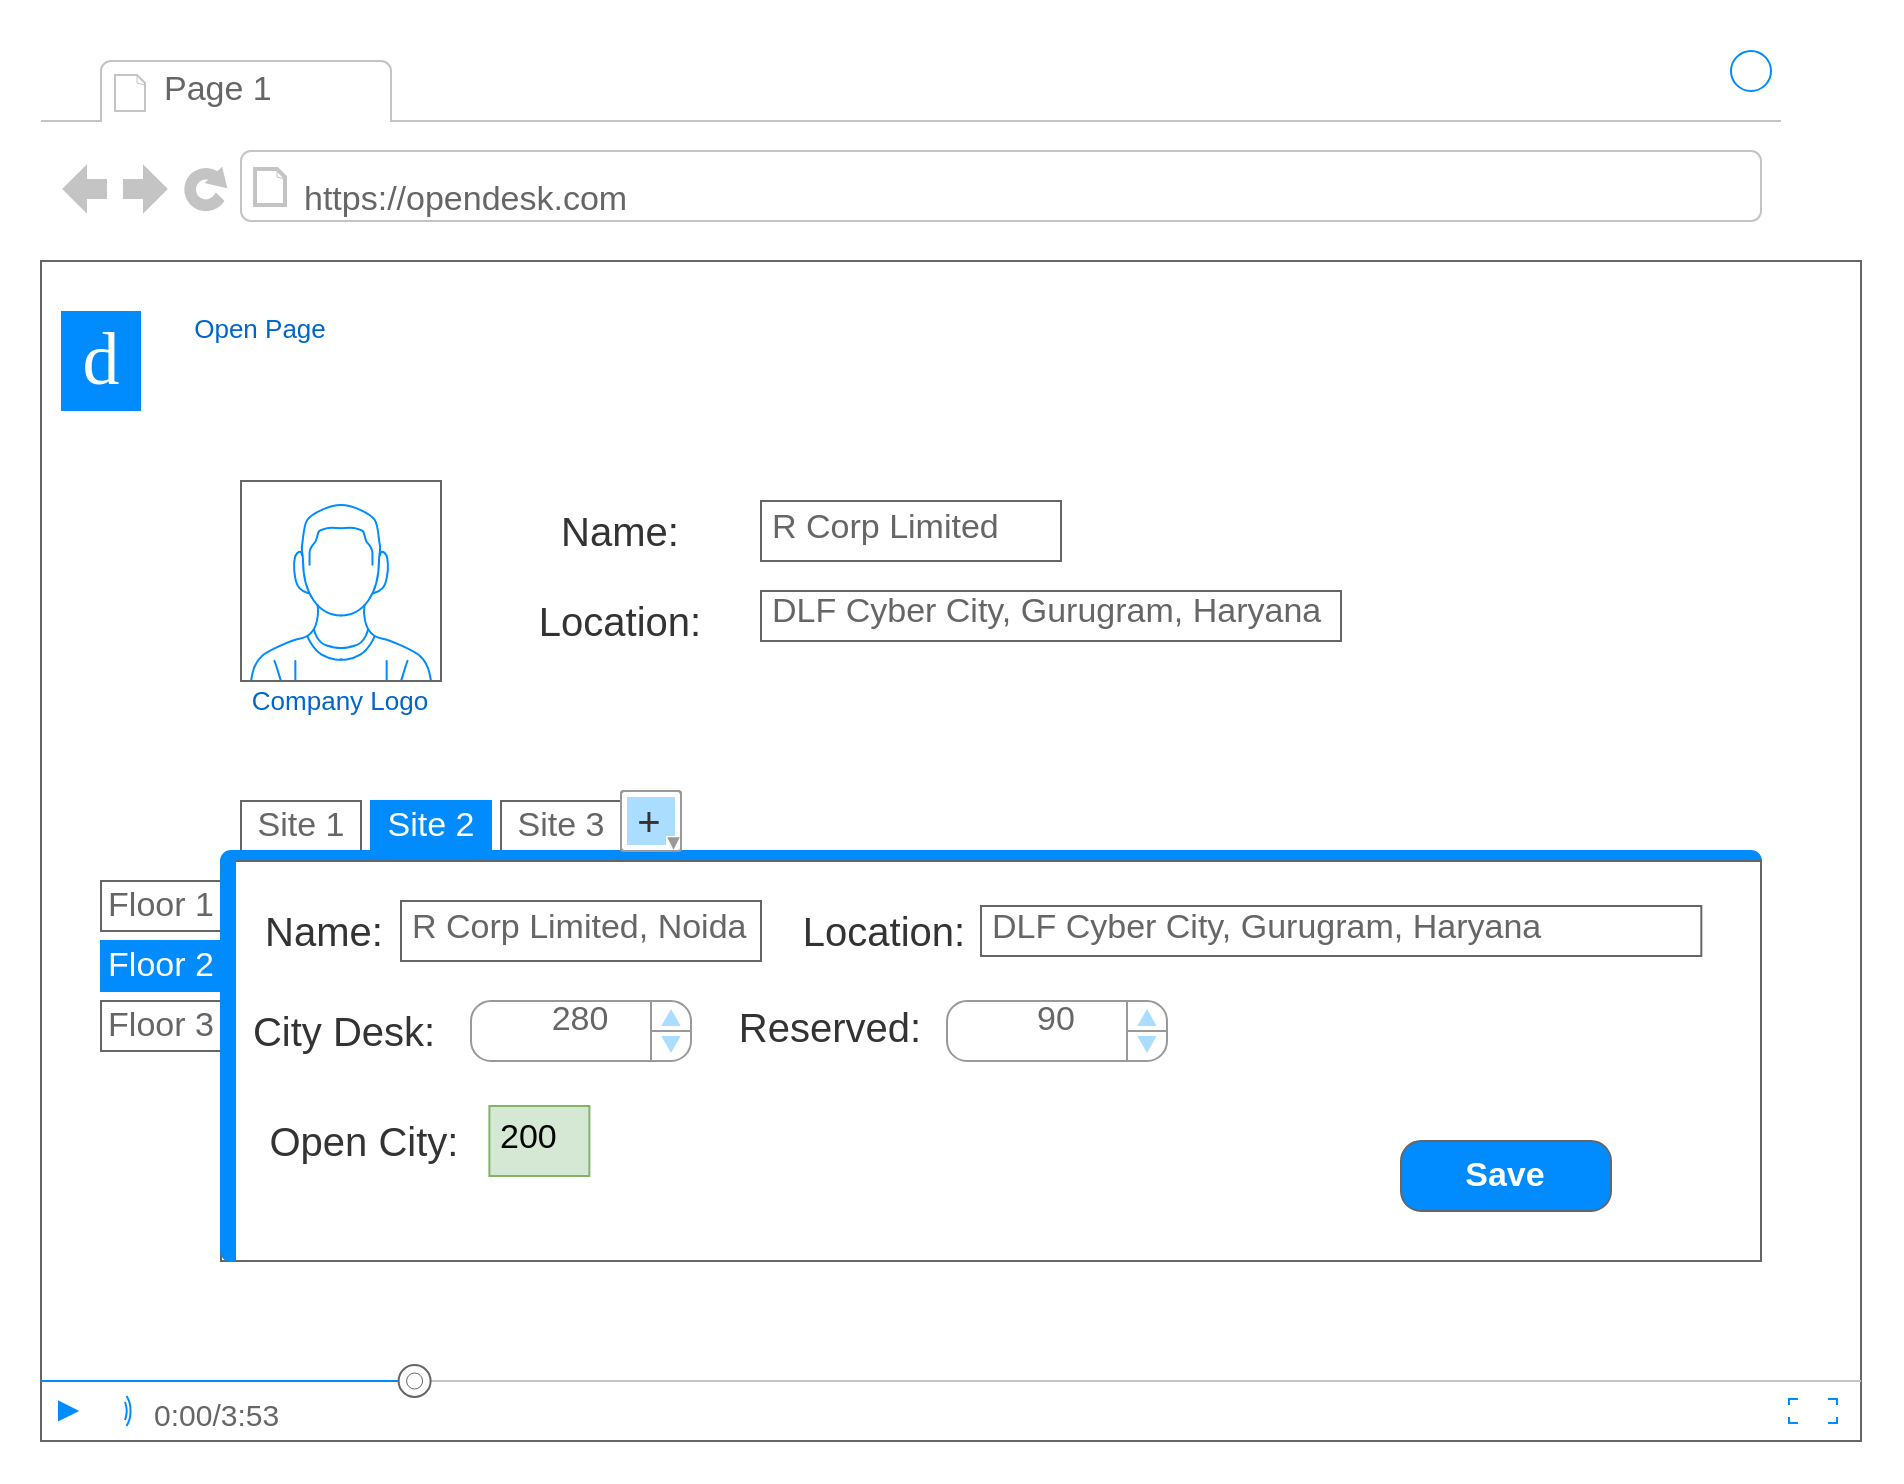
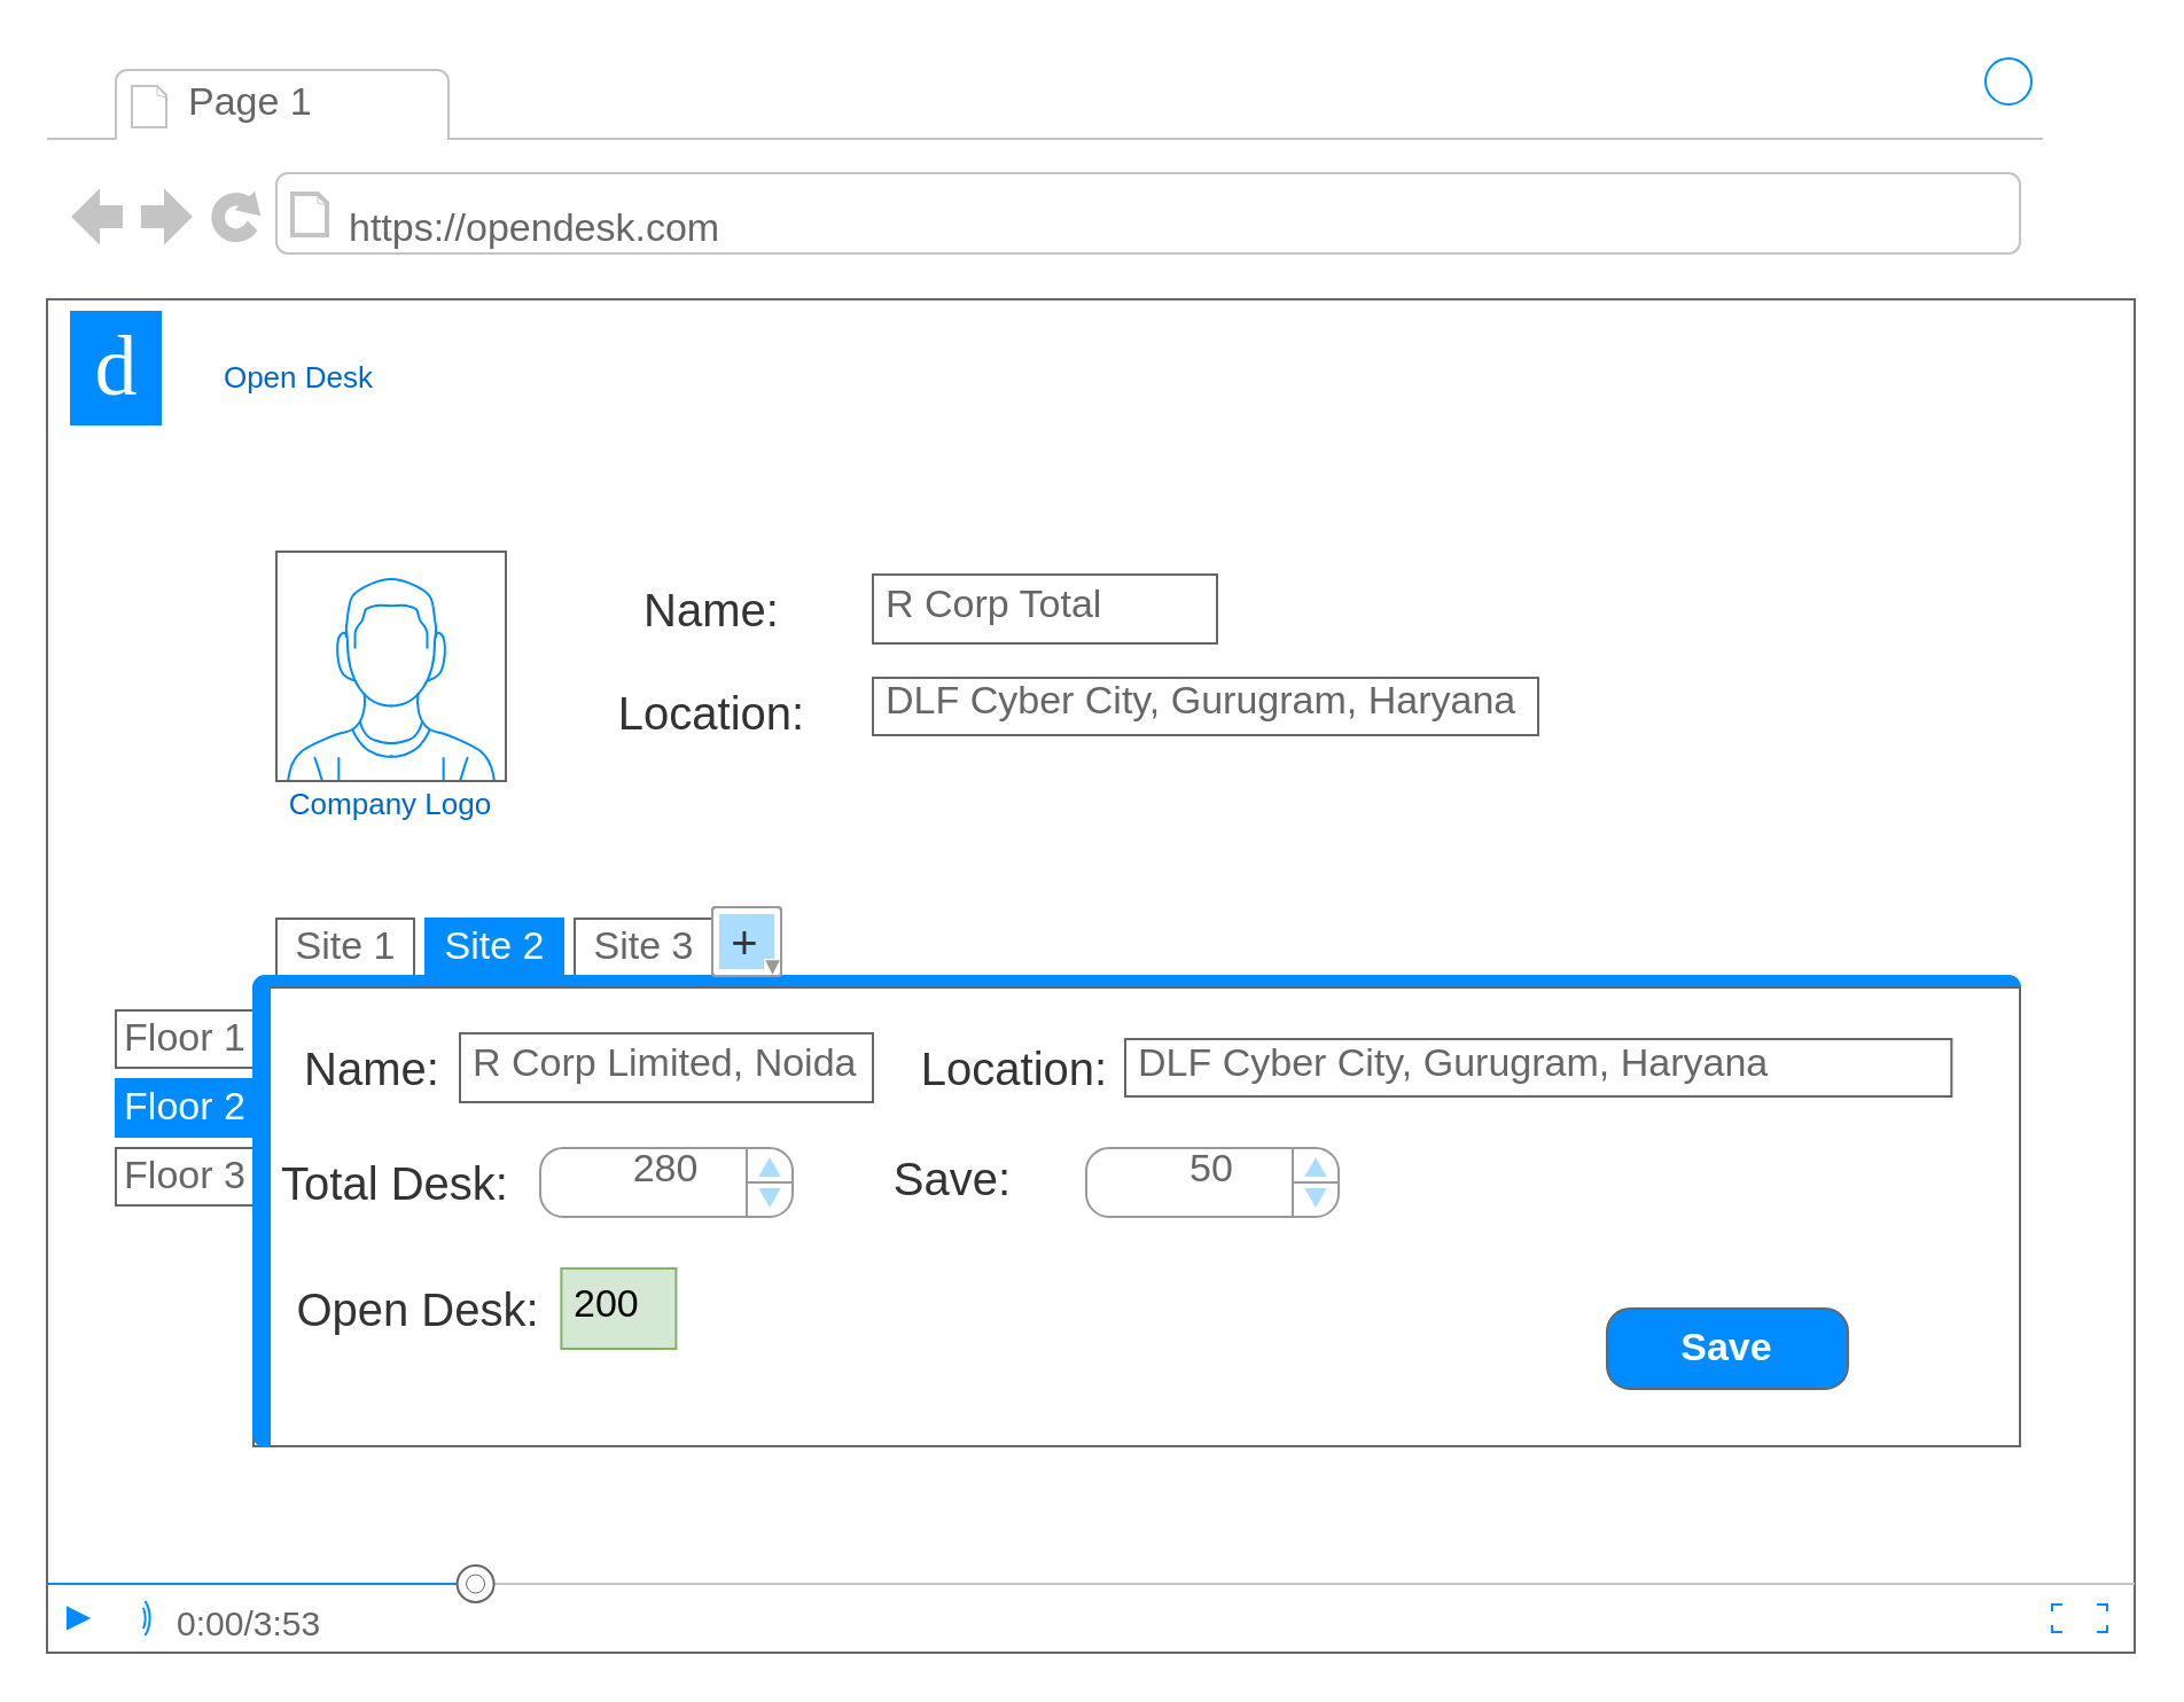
  <mxCell id="0" />
  <mxCell id="1" parent="0" />
  <mxCell id="2" value="" style="strokeWidth=1;shadow=0;dashed=0;align=center;html=1;shape=mxgraph.mockup.containers.browserWindow;rSize=0;strokeColor2=#008cff;strokeColor3=#c4c4c4;mainText=,;recursiveResize=0;strokeColor=#FFFFFF;fontColor=#FFFFFF;" parent="1" vertex="1"><mxGeometry x="20" y="20" width="870" height="700" as="geometry" /></mxCell>
  <mxCell id="3" value="Page 1" style="strokeWidth=1;shadow=0;dashed=0;align=center;html=1;shape=mxgraph.mockup.containers.anchor;fontSize=17;fontColor=#666666;align=left;" parent="2" vertex="1"><mxGeometry x="60" y="12" width="110" height="26" as="geometry" /></mxCell>
  <mxCell id="4" value="https://opendesk.com" style="strokeWidth=1;shadow=0;dashed=0;align=center;html=1;shape=mxgraph.mockup.containers.anchor;rSize=0;fontSize=17;fontColor=#666666;align=left;" parent="2" vertex="1"><mxGeometry x="130" y="60" width="370" height="40" as="geometry" /></mxCell>
  <mxCell id="5" value="" style="verticalLabelPosition=bottom;shadow=0;dashed=0;align=center;html=1;verticalAlign=top;strokeWidth=1;shape=mxgraph.mockup.containers.videoPlayer;strokeColor=#666666;strokeColor2=#008cff;strokeColor3=#c4c4c4;textColor=#666666;fillColor2=#008cff;barHeight=30;barPos=20;" parent="2" vertex="1"><mxGeometry y="110" width="910" height="590" as="geometry" /></mxCell>
- <mxCell id="6" value="Open Page" style="text;html=1;strokeColor=none;fillColor=none;align=center;verticalAlign=middle;whiteSpace=wrap;rounded=0;fontSize=13;fontColor=#0066CC;" parent="2" vertex="1"><mxGeometry x="60" y="133.5" width="100" height="20" as="geometry" /></mxCell>
- <mxCell id="7" value="d" style="text;html=1;align=center;verticalAlign=middle;resizable=0;points=[];autosize=1;fontSize=37;fontFamily=Tahoma;fillColor=#008CFF;fontColor=#FFFFFF;" parent="2" vertex="1"><mxGeometry x="10" y="135" width="40" height="50" as="geometry" /></mxCell>
+ <mxCell id="6" value="Open Desk" style="text;html=1;strokeColor=none;fillColor=none;align=center;verticalAlign=middle;whiteSpace=wrap;rounded=0;fontSize=13;fontColor=#0066CC;" parent="2" vertex="1"><mxGeometry x="60" y="133.5" width="100" height="20" as="geometry" /></mxCell>
+ <mxCell id="7" value="d" style="text;html=1;align=center;verticalAlign=middle;resizable=0;points=[];autosize=1;fontSize=37;fontFamily=Tahoma;fillColor=#008CFF;fontColor=#FFFFFF;" parent="2" vertex="1"><mxGeometry x="10" y="115" width="40" height="50" as="geometry" /></mxCell>
  <mxCell id="8" value="" style="verticalLabelPosition=bottom;shadow=0;dashed=0;align=center;html=1;verticalAlign=top;strokeWidth=1;shape=mxgraph.mockup.containers.userMale;strokeColor=#666666;strokeColor2=#008cff;" parent="2" vertex="1"><mxGeometry x="100" y="220" width="100" height="100" as="geometry" /></mxCell>
  <mxCell id="9" value="Company Logo" style="text;html=1;strokeColor=none;fillColor=none;align=center;verticalAlign=middle;whiteSpace=wrap;rounded=0;fontSize=13;fontColor=#0066CC;" parent="2" vertex="1"><mxGeometry x="100" y="320" width="100" height="20" as="geometry" /></mxCell>
- <mxCell id="10" value="R Corp Limited" style="strokeWidth=1;shadow=0;dashed=0;align=center;html=1;shape=mxgraph.mockup.text.textBox;fontColor=#666666;align=left;fontSize=17;spacingLeft=4;spacingTop=-3;strokeColor=#666666;mainText=" parent="2" vertex="1"><mxGeometry x="360" y="230" width="150" height="30" as="geometry" /></mxCell>
+ <mxCell id="10" value="R Corp Total" style="strokeWidth=1;shadow=0;dashed=0;align=center;html=1;shape=mxgraph.mockup.text.textBox;fontColor=#666666;align=left;fontSize=17;spacingLeft=4;spacingTop=-3;strokeColor=#666666;mainText=" parent="2" vertex="1"><mxGeometry x="360" y="230" width="150" height="30" as="geometry" /></mxCell>
  <mxCell id="11" value="&lt;font style=&quot;font-size: 20px&quot; color=&quot;#333333&quot;&gt;Name:&lt;/font&gt;" style="text;html=1;strokeColor=none;fillColor=none;align=center;verticalAlign=middle;whiteSpace=wrap;rounded=0;fontSize=13;fontColor=#0066CC;" parent="2" vertex="1"><mxGeometry x="240" y="235" width="100" height="20" as="geometry" /></mxCell>
  <mxCell id="12" value="&lt;font style=&quot;font-size: 20px&quot; color=&quot;#333333&quot;&gt;Location:&lt;/font&gt;" style="text;html=1;strokeColor=none;fillColor=none;align=center;verticalAlign=middle;whiteSpace=wrap;rounded=0;fontSize=13;fontColor=#0066CC;" parent="2" vertex="1"><mxGeometry x="240" y="280" width="100" height="20" as="geometry" /></mxCell>
  <mxCell id="13" value="DLF Cyber City, Gurugram, Haryana&amp;nbsp;" style="strokeWidth=1;shadow=0;dashed=0;align=center;html=1;shape=mxgraph.mockup.text.textBox;fontColor=#666666;align=left;fontSize=17;spacingLeft=4;spacingTop=-3;strokeColor=#666666;mainText=" parent="2" vertex="1"><mxGeometry x="360" y="275" width="290" height="25" as="geometry" /></mxCell>
  <mxCell id="14" value="" style="strokeWidth=1;shadow=0;dashed=0;align=center;html=1;shape=mxgraph.mockup.containers.marginRect2;rectMarginTop=32;strokeColor=#666666;gradientColor=none;" parent="2" vertex="1"><mxGeometry x="90" y="380" width="770" height="230" as="geometry" /></mxCell>
  <mxCell id="15" value="Site 1" style="strokeColor=inherit;fillColor=inherit;gradientColor=inherit;strokeWidth=1;shadow=0;dashed=0;align=center;html=1;shape=mxgraph.mockup.containers.rrect;rSize=0;fontSize=17;fontColor=#666666;gradientColor=none;" parent="14" vertex="1"><mxGeometry width="60" height="25" relative="1" as="geometry"><mxPoint x="10" as="offset" /></mxGeometry></mxCell>
  <mxCell id="16" value="Site 2" style="strokeWidth=1;shadow=0;dashed=0;align=center;html=1;shape=mxgraph.mockup.containers.rrect;rSize=0;fontSize=17;fontColor=#ffffff;strokeColor=#008cff;fillColor=#008cff;" parent="14" vertex="1"><mxGeometry width="60" height="25" relative="1" as="geometry"><mxPoint x="75" as="offset" /></mxGeometry></mxCell>
  <mxCell id="17" value="Site 3" style="strokeColor=inherit;fillColor=inherit;gradientColor=inherit;strokeWidth=1;shadow=0;dashed=0;align=center;html=1;shape=mxgraph.mockup.containers.rrect;rSize=0;fontSize=17;fontColor=#666666;gradientColor=none;" parent="14" vertex="1"><mxGeometry width="60" height="25" relative="1" as="geometry"><mxPoint x="140" as="offset" /></mxGeometry></mxCell>
  <mxCell id="18" value="" style="strokeWidth=1;shadow=0;dashed=0;align=center;html=1;shape=mxgraph.mockup.containers.topButton;rSize=5;strokeColor=#008cff;fillColor=#008cff;gradientColor=none;resizeWidth=1;movable=0;deletable=1;" parent="14" vertex="1"><mxGeometry width="770" height="7" relative="1" as="geometry"><mxPoint y="25" as="offset" /></mxGeometry></mxCell>
  <mxCell id="19" value="" style="strokeWidth=1;shadow=0;dashed=0;align=center;html=1;shape=mxgraph.mockup.containers.marginRect2;rectMarginLeft=67;strokeColor=#666666;gradientColor=none;" parent="14" vertex="1"><mxGeometry x="-60" y="30" width="830" height="200" as="geometry" /></mxCell>
  <mxCell id="20" value="Floor 1" style="strokeColor=inherit;fillColor=inherit;gradientColor=inherit;strokeWidth=1;shadow=0;dashed=0;align=center;html=1;shape=mxgraph.mockup.containers.rrect;rSize=0;fontSize=17;fontColor=#666666;" parent="19" vertex="1"><mxGeometry width="60" height="25" relative="1" as="geometry"><mxPoint y="10" as="offset" /></mxGeometry></mxCell>
  <mxCell id="21" value="Floor 2" style="strokeWidth=1;shadow=0;dashed=0;align=center;html=1;shape=mxgraph.mockup.containers.rrect;rSize=0;fontSize=17;fontColor=#ffffff;strokeColor=#008cff;fillColor=#008cff;" parent="19" vertex="1"><mxGeometry width="60" height="25" relative="1" as="geometry"><mxPoint y="40" as="offset" /></mxGeometry></mxCell>
  <mxCell id="22" value="Floor 3" style="strokeColor=inherit;fillColor=inherit;gradientColor=inherit;strokeWidth=1;shadow=0;dashed=0;align=center;html=1;shape=mxgraph.mockup.containers.rrect;rSize=0;fontSize=17;fontColor=#666666;" parent="19" vertex="1"><mxGeometry width="60" height="25" relative="1" as="geometry"><mxPoint y="70" as="offset" /></mxGeometry></mxCell>
  <mxCell id="23" value="" style="strokeWidth=1;shadow=0;dashed=0;align=center;html=1;shape=mxgraph.mockup.containers.leftButton;rSize=5;strokeColor=#008cff;fillColor=#008cff;resizeHeight=1;movable=0;deletable=0;" parent="19" vertex="1"><mxGeometry width="7" height="200" relative="1" as="geometry"><mxPoint x="60" as="offset" /></mxGeometry></mxCell>
- <mxCell id="24" value="&lt;font color=&quot;#333333&quot;&gt;&lt;span style=&quot;font-size: 20px&quot;&gt;Open City:&lt;/span&gt;&lt;/font&gt;" style="text;html=1;strokeColor=none;fillColor=none;align=center;verticalAlign=middle;whiteSpace=wrap;rounded=0;fontSize=13;fontColor=#0066CC;" parent="19" vertex="1"><mxGeometry x="69.999" y="130" width="124.194" height="20" as="geometry" /></mxCell>
+ <mxCell id="24" value="&lt;font color=&quot;#333333&quot;&gt;&lt;span style=&quot;font-size: 20px&quot;&gt;Open Desk:&lt;/span&gt;&lt;/font&gt;" style="text;html=1;strokeColor=none;fillColor=none;align=center;verticalAlign=middle;whiteSpace=wrap;rounded=0;fontSize=13;fontColor=#0066CC;" parent="19" vertex="1"><mxGeometry x="69.999" y="130" width="124.194" height="20" as="geometry" /></mxCell>
  <mxCell id="25" value="200" style="strokeWidth=1;shadow=0;dashed=0;align=center;html=1;shape=mxgraph.mockup.text.textBox;align=left;fontSize=17;spacingLeft=4;spacingTop=-3;strokeColor=#82b366;mainText=;fillColor=#d5e8d4;" parent="19" vertex="1"><mxGeometry x="194.19" y="122.5" width="50" height="35" as="geometry" /></mxCell>
  <mxCell id="26" value="Save" style="strokeWidth=1;shadow=0;dashed=0;align=center;html=1;shape=mxgraph.mockup.buttons.button;strokeColor=#666666;fontColor=#ffffff;mainText=;buttonStyle=round;fontSize=17;fontStyle=1;fillColor=#008cff;whiteSpace=wrap;" parent="19" vertex="1"><mxGeometry x="650" y="140" width="105" height="35" as="geometry" /></mxCell>
  <mxCell id="27" value="" style="verticalLabelPosition=bottom;shadow=0;dashed=0;align=center;html=1;verticalAlign=top;strokeWidth=1;shape=mxgraph.mockup.forms.colorPicker;chosenColor=#aaddff;" parent="2" vertex="1"><mxGeometry x="290" y="375" width="30" height="30" as="geometry" /></mxCell>
  <mxCell id="28" value="&lt;font color=&quot;#333333&quot;&gt;&lt;span style=&quot;font-size: 20px&quot;&gt;+&lt;/span&gt;&lt;/font&gt;" style="text;html=1;strokeColor=none;fillColor=none;align=center;verticalAlign=middle;whiteSpace=wrap;rounded=0;fontSize=13;fontColor=#0066CC;" parent="2" vertex="1"><mxGeometry x="291.45" y="378" width="27.1" height="24" as="geometry" /></mxCell>
  <mxCell id="29" value="R Corp Limited, Noida" style="strokeWidth=1;shadow=0;dashed=0;align=center;html=1;shape=mxgraph.mockup.text.textBox;fontColor=#666666;align=left;fontSize=17;spacingLeft=4;spacingTop=-3;strokeColor=#666666;mainText=" parent="1" vertex="1"><mxGeometry x="200" y="450" width="180" height="30" as="geometry" /></mxCell>
  <mxCell id="30" value="&lt;font style=&quot;font-size: 20px&quot; color=&quot;#333333&quot;&gt;Name:&lt;/font&gt;" style="text;html=1;strokeColor=none;fillColor=none;align=center;verticalAlign=middle;whiteSpace=wrap;rounded=0;fontSize=13;fontColor=#0066CC;" parent="1" vertex="1"><mxGeometry x="99.999" y="455" width="124.194" height="20" as="geometry" /></mxCell>
  <mxCell id="31" value="&lt;font style=&quot;font-size: 20px&quot; color=&quot;#333333&quot;&gt;Location:&lt;/font&gt;" style="text;html=1;strokeColor=none;fillColor=none;align=center;verticalAlign=middle;whiteSpace=wrap;rounded=0;fontSize=13;fontColor=#0066CC;" parent="1" vertex="1"><mxGeometry x="379.997" y="455" width="124.194" height="20" as="geometry" /></mxCell>
  <mxCell id="32" value="DLF Cyber City, Gurugram, Haryana&amp;nbsp;" style="strokeWidth=1;shadow=0;dashed=0;align=center;html=1;shape=mxgraph.mockup.text.textBox;fontColor=#666666;align=left;fontSize=17;spacingLeft=4;spacingTop=-3;strokeColor=#666666;mainText=" parent="1" vertex="1"><mxGeometry x="489.999" y="452.5" width="360.161" height="25" as="geometry" /></mxCell>
  <mxCell id="33" value="280" style="strokeWidth=1;shadow=0;dashed=0;align=center;html=1;shape=mxgraph.mockup.forms.spinner;strokeColor=#999999;spinLayout=right;spinStyle=normal;adjStyle=triangle;fillColor=#aaddff;fontSize=17;fontColor=#666666;mainText=;html=1;overflow=fill;" parent="1" vertex="1"><mxGeometry x="235" y="500" width="110" height="30" as="geometry" /></mxCell>
- <mxCell id="34" value="&lt;font style=&quot;font-size: 20px&quot; color=&quot;#333333&quot;&gt;City Desk:&lt;/font&gt;" style="text;html=1;strokeColor=none;fillColor=none;align=center;verticalAlign=middle;whiteSpace=wrap;rounded=0;fontSize=13;fontColor=#0066CC;" parent="1" vertex="1"><mxGeometry x="109.999" y="505" width="124.194" height="20" as="geometry" /></mxCell>
- <mxCell id="35" value="90" style="strokeWidth=1;shadow=0;dashed=0;align=center;html=1;shape=mxgraph.mockup.forms.spinner;strokeColor=#999999;spinLayout=right;spinStyle=normal;adjStyle=triangle;fillColor=#aaddff;fontSize=17;fontColor=#666666;mainText=;html=1;overflow=fill;" parent="1" vertex="1"><mxGeometry x="473" y="500" width="110" height="30" as="geometry" /></mxCell>
- <mxCell id="36" value="&lt;font color=&quot;#333333&quot;&gt;&lt;span style=&quot;font-size: 20px&quot;&gt;Reserved:&lt;/span&gt;&lt;/font&gt;" style="text;html=1;strokeColor=none;fillColor=none;align=center;verticalAlign=middle;whiteSpace=wrap;rounded=0;fontSize=13;fontColor=#0066CC;" parent="1" vertex="1"><mxGeometry x="352.999" y="503" width="124.194" height="20" as="geometry" /></mxCell>
+ <mxCell id="34" value="&lt;font style=&quot;font-size: 20px&quot; color=&quot;#333333&quot;&gt;Total Desk:&lt;/font&gt;" style="text;html=1;strokeColor=none;fillColor=none;align=center;verticalAlign=middle;whiteSpace=wrap;rounded=0;fontSize=13;fontColor=#0066CC;" parent="1" vertex="1"><mxGeometry x="109.999" y="505" width="124.194" height="20" as="geometry" /></mxCell>
+ <mxCell id="35" value="50" style="strokeWidth=1;shadow=0;dashed=0;align=center;html=1;shape=mxgraph.mockup.forms.spinner;strokeColor=#999999;spinLayout=right;spinStyle=normal;adjStyle=triangle;fillColor=#aaddff;fontSize=17;fontColor=#666666;mainText=;html=1;overflow=fill;" parent="1" vertex="1"><mxGeometry x="473" y="500" width="110" height="30" as="geometry" /></mxCell>
+ <mxCell id="36" value="&lt;font color=&quot;#333333&quot;&gt;&lt;span style=&quot;font-size: 20px&quot;&gt;Save:&lt;/span&gt;&lt;/font&gt;" style="text;html=1;strokeColor=none;fillColor=none;align=center;verticalAlign=middle;whiteSpace=wrap;rounded=0;fontSize=13;fontColor=#0066CC;" parent="1" vertex="1"><mxGeometry x="352.999" y="503" width="124.194" height="20" as="geometry" /></mxCell>
